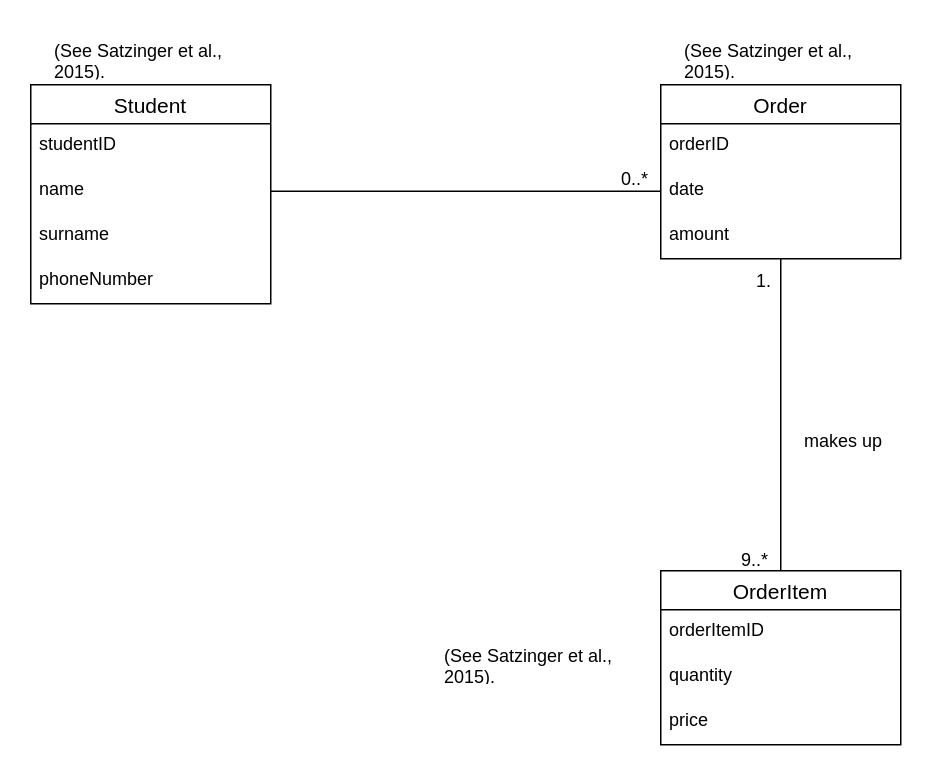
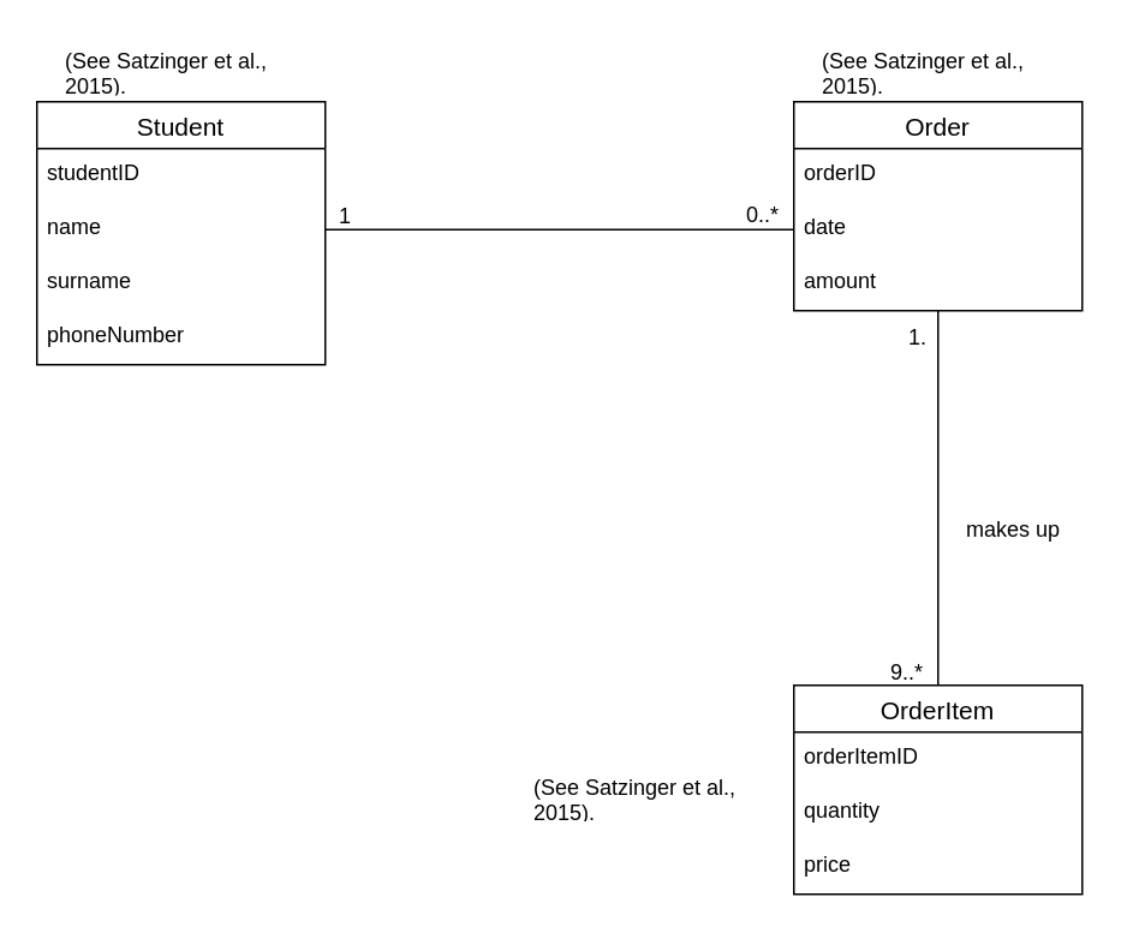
  <mxCell id="0" />
  <mxCell id="1" parent="0" />
  <mxCell id="2" value="Student" style="swimlane;fontStyle=0;childLayout=stackLayout;horizontal=1;startSize=26;horizontalStack=0;resizeParent=1;resizeParentMax=0;resizeLast=0;collapsible=1;marginBottom=0;align=center;fontSize=14;" vertex="1" parent="1"><mxGeometry x="20" y="56" width="160" height="146" as="geometry" /></mxCell>
  <mxCell id="3" value="studentID" style="text;strokeColor=none;fillColor=none;spacingLeft=4;spacingRight=4;overflow=hidden;rotatable=0;points=[[0,0.5],[1,0.5]];portConstraint=eastwest;fontSize=12;whiteSpace=wrap;html=1;" vertex="1" parent="2"><mxGeometry y="26" width="160" height="30" as="geometry" /></mxCell>
  <mxCell id="4" value="name" style="text;strokeColor=none;fillColor=none;spacingLeft=4;spacingRight=4;overflow=hidden;rotatable=0;points=[[0,0.5],[1,0.5]];portConstraint=eastwest;fontSize=12;whiteSpace=wrap;html=1;" vertex="1" parent="2"><mxGeometry y="56" width="160" height="30" as="geometry" /></mxCell>
  <mxCell id="5" value="surname" style="text;strokeColor=none;fillColor=none;spacingLeft=4;spacingRight=4;overflow=hidden;rotatable=0;points=[[0,0.5],[1,0.5]];portConstraint=eastwest;fontSize=12;whiteSpace=wrap;html=1;" vertex="1" parent="2"><mxGeometry y="86" width="160" height="30" as="geometry" /></mxCell>
  <mxCell id="6" value="phoneNumber" style="text;strokeColor=none;fillColor=none;spacingLeft=4;spacingRight=4;overflow=hidden;rotatable=0;points=[[0,0.5],[1,0.5]];portConstraint=eastwest;fontSize=12;whiteSpace=wrap;html=1;" vertex="1" parent="2"><mxGeometry y="116" width="160" height="30" as="geometry" /></mxCell>
  <mxCell id="7" value="Order" style="swimlane;fontStyle=0;childLayout=stackLayout;horizontal=1;startSize=26;horizontalStack=0;resizeParent=1;resizeParentMax=0;resizeLast=0;collapsible=1;marginBottom=0;align=center;fontSize=14;" vertex="1" parent="1"><mxGeometry x="440" y="56" width="160" height="116" as="geometry" /></mxCell>
  <mxCell id="8" value="orderID" style="text;strokeColor=none;fillColor=none;spacingLeft=4;spacingRight=4;overflow=hidden;rotatable=0;points=[[0,0.5],[1,0.5]];portConstraint=eastwest;fontSize=12;whiteSpace=wrap;html=1;" vertex="1" parent="7"><mxGeometry y="26" width="160" height="30" as="geometry" /></mxCell>
  <mxCell id="9" value="date" style="text;strokeColor=none;fillColor=none;spacingLeft=4;spacingRight=4;overflow=hidden;rotatable=0;points=[[0,0.5],[1,0.5]];portConstraint=eastwest;fontSize=12;whiteSpace=wrap;html=1;" vertex="1" parent="7"><mxGeometry y="56" width="160" height="30" as="geometry" /></mxCell>
  <mxCell id="10" value="amount" style="text;strokeColor=none;fillColor=none;spacingLeft=4;spacingRight=4;overflow=hidden;rotatable=0;points=[[0,0.5],[1,0.5]];portConstraint=eastwest;fontSize=12;whiteSpace=wrap;html=1;" vertex="1" parent="7"><mxGeometry y="86" width="160" height="30" as="geometry" /></mxCell>
  <mxCell id="11" style="edgeStyle=orthogonalEdgeStyle;rounded=0;orthogonalLoop=1;jettySize=auto;html=1;entryX=0.5;entryY=1;entryDx=0;entryDy=0;endArrow=none;endFill=0;" edge="1" parent="1" source="12" target="7"><mxGeometry relative="1" as="geometry" /></mxCell>
  <mxCell id="12" value="OrderItem" style="swimlane;fontStyle=0;childLayout=stackLayout;horizontal=1;startSize=26;horizontalStack=0;resizeParent=1;resizeParentMax=0;resizeLast=0;collapsible=1;marginBottom=0;align=center;fontSize=14;" vertex="1" parent="1"><mxGeometry x="440" y="380" width="160" height="116" as="geometry" /></mxCell>
  <mxCell id="13" value="orderItemID" style="text;strokeColor=none;fillColor=none;spacingLeft=4;spacingRight=4;overflow=hidden;rotatable=0;points=[[0,0.5],[1,0.5]];portConstraint=eastwest;fontSize=12;whiteSpace=wrap;html=1;" vertex="1" parent="12"><mxGeometry y="26" width="160" height="30" as="geometry" /></mxCell>
  <mxCell id="14" value="quantity" style="text;strokeColor=none;fillColor=none;spacingLeft=4;spacingRight=4;overflow=hidden;rotatable=0;points=[[0,0.5],[1,0.5]];portConstraint=eastwest;fontSize=12;whiteSpace=wrap;html=1;" vertex="1" parent="12"><mxGeometry y="56" width="160" height="30" as="geometry" /></mxCell>
  <mxCell id="15" value="price" style="text;strokeColor=none;fillColor=none;spacingLeft=4;spacingRight=4;overflow=hidden;rotatable=0;points=[[0,0.5],[1,0.5]];portConstraint=eastwest;fontSize=12;whiteSpace=wrap;html=1;" vertex="1" parent="12"><mxGeometry y="86" width="160" height="30" as="geometry" /></mxCell>
  <mxCell id="16" style="edgeStyle=orthogonalEdgeStyle;rounded=0;orthogonalLoop=1;jettySize=auto;html=1;entryX=0;entryY=0.5;entryDx=0;entryDy=0;endArrow=none;endFill=0;" edge="1" parent="1" source="4" target="9"><mxGeometry relative="1" as="geometry" /></mxCell>
+ <mxCell id="17" value="1" style="text;strokeColor=none;fillColor=none;spacingLeft=4;spacingRight=4;overflow=hidden;rotatable=0;points=[[0,0.5],[1,0.5]];portConstraint=eastwest;fontSize=12;whiteSpace=wrap;html=1;" vertex="1" parent="1"><mxGeometry x="182" y="106" width="18" height="21" as="geometry" /></mxCell>
  <mxCell id="18" value="0..*" style="text;strokeColor=none;fillColor=none;spacingLeft=4;spacingRight=4;overflow=hidden;rotatable=0;points=[[0,0.5],[1,0.5]];portConstraint=eastwest;fontSize=12;whiteSpace=wrap;html=1;" vertex="1" parent="1"><mxGeometry x="408" y="105" width="30" height="20" as="geometry" /></mxCell>
  <mxCell id="19" value="9..*" style="text;strokeColor=none;fillColor=none;spacingLeft=4;spacingRight=4;overflow=hidden;rotatable=0;points=[[0,0.5],[1,0.5]];portConstraint=eastwest;fontSize=12;whiteSpace=wrap;html=1;" vertex="1" parent="1"><mxGeometry x="488" y="359" width="30" height="20" as="geometry" /></mxCell>
  <mxCell id="20" value="1." style="text;strokeColor=none;fillColor=none;spacingLeft=4;spacingRight=4;overflow=hidden;rotatable=0;points=[[0,0.5],[1,0.5]];portConstraint=eastwest;fontSize=12;whiteSpace=wrap;html=1;" vertex="1" parent="1"><mxGeometry x="498" y="173" width="20" height="20" as="geometry" /></mxCell>
  <mxCell id="21" value="makes up" style="text;strokeColor=none;fillColor=none;spacingLeft=4;spacingRight=4;overflow=hidden;rotatable=0;points=[[0,0.5],[1,0.5]];portConstraint=eastwest;fontSize=12;whiteSpace=wrap;html=1;" vertex="1" parent="1"><mxGeometry x="530" y="280" width="70" height="30" as="geometry" /></mxCell>
  <mxCell id="22" value="(See Satzinger et al., 2015). " style="text;strokeColor=none;fillColor=none;spacingLeft=4;spacingRight=4;overflow=hidden;rotatable=0;points=[[0,0.5],[1,0.5]];portConstraint=eastwest;fontSize=12;whiteSpace=wrap;html=1;" vertex="1" parent="1"><mxGeometry x="30" y="20" width="140" height="30" as="geometry" /></mxCell>
  <mxCell id="23" value="(See Satzinger et al., 2015). " style="text;strokeColor=none;fillColor=none;spacingLeft=4;spacingRight=4;overflow=hidden;rotatable=0;points=[[0,0.5],[1,0.5]];portConstraint=eastwest;fontSize=12;whiteSpace=wrap;html=1;" vertex="1" parent="1"><mxGeometry x="450" y="20" width="140" height="30" as="geometry" /></mxCell>
  <mxCell id="24" value="(See Satzinger et al., 2015). " style="text;strokeColor=none;fillColor=none;spacingLeft=4;spacingRight=4;overflow=hidden;rotatable=0;points=[[0,0.5],[1,0.5]];portConstraint=eastwest;fontSize=12;whiteSpace=wrap;html=1;" vertex="1" parent="1"><mxGeometry x="290" y="423" width="140" height="30" as="geometry" /></mxCell>
